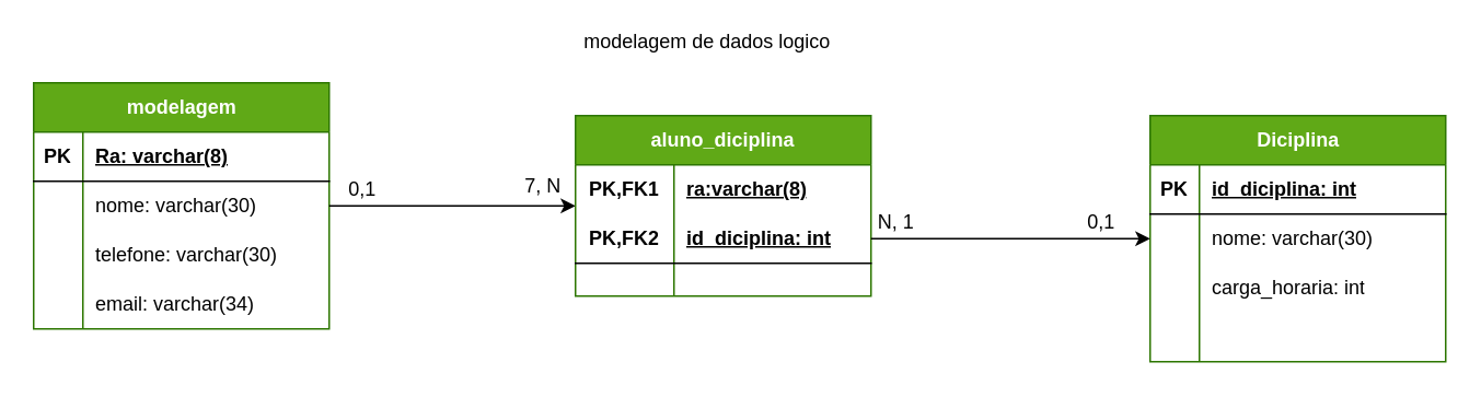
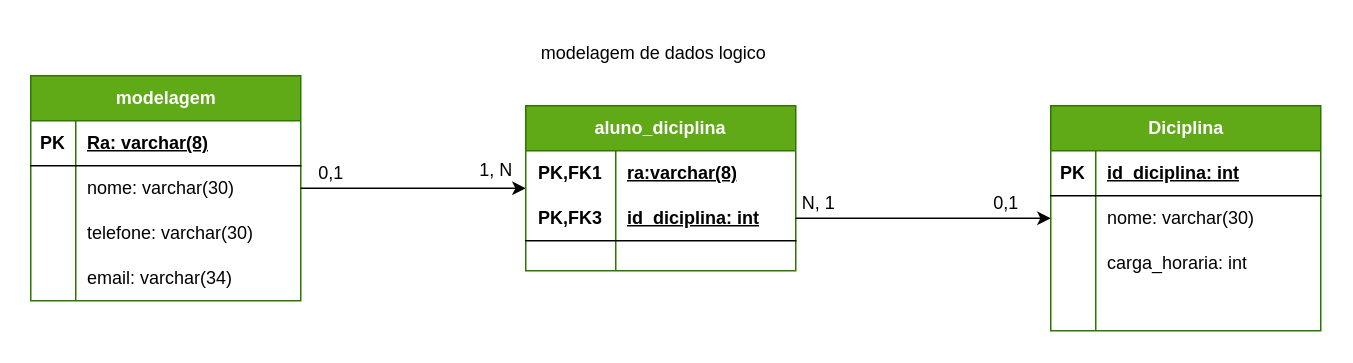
  <mxCell id="0" />
  <mxCell id="1" parent="0" />
  <mxCell id="2" value="&lt;font style=&quot;vertical-align: inherit;&quot;&gt;&lt;font style=&quot;vertical-align: inherit;&quot;&gt;&lt;font style=&quot;vertical-align: inherit;&quot;&gt;&lt;font style=&quot;vertical-align: inherit;&quot;&gt;&lt;font style=&quot;vertical-align: inherit;&quot;&gt;&lt;font style=&quot;vertical-align: inherit;&quot;&gt;&lt;font style=&quot;vertical-align: inherit;&quot;&gt;&lt;font style=&quot;vertical-align: inherit;&quot;&gt;&lt;font style=&quot;vertical-align: inherit;&quot;&gt;&lt;font style=&quot;vertical-align: inherit;&quot;&gt;modelagem&lt;/font&gt;&lt;/font&gt;&lt;/font&gt;&lt;/font&gt;&lt;/font&gt;&lt;/font&gt;&lt;/font&gt;&lt;/font&gt;&lt;/font&gt;&lt;/font&gt;" style="shape=table;startSize=30;container=1;collapsible=1;childLayout=tableLayout;fixedRows=1;rowLines=0;fontStyle=1;align=center;resizeLast=1;html=1;fillColor=#60a917;strokeColor=#2D7600;fontColor=#ffffff;" parent="1" vertex="1"><mxGeometry x="20" y="50" width="180" height="150" as="geometry" /></mxCell>
  <mxCell id="3" value="" style="shape=tableRow;horizontal=0;startSize=0;swimlaneHead=0;swimlaneBody=0;fillColor=none;collapsible=0;dropTarget=0;points=[[0,0.5],[1,0.5]];portConstraint=eastwest;top=0;left=0;right=0;bottom=1;" parent="2" vertex="1"><mxGeometry y="30" width="180" height="30" as="geometry" /></mxCell>
  <mxCell id="4" value="PK" style="shape=partialRectangle;connectable=0;fillColor=none;top=0;left=0;bottom=0;right=0;fontStyle=1;overflow=hidden;whiteSpace=wrap;html=1;" parent="3" vertex="1"><mxGeometry width="30" height="30" as="geometry"><mxRectangle width="30" height="30" as="alternateBounds" /></mxGeometry></mxCell>
  <mxCell id="5" value="&lt;font style=&quot;vertical-align: inherit;&quot;&gt;&lt;font style=&quot;vertical-align: inherit;&quot;&gt;Ra: varchar(8)&lt;/font&gt;&lt;/font&gt;" style="shape=partialRectangle;connectable=0;fillColor=none;top=0;left=0;bottom=0;right=0;align=left;spacingLeft=6;fontStyle=5;overflow=hidden;whiteSpace=wrap;html=1;" parent="3" vertex="1"><mxGeometry x="30" width="150" height="30" as="geometry"><mxRectangle width="150" height="30" as="alternateBounds" /></mxGeometry></mxCell>
  <mxCell id="6" value="" style="shape=tableRow;horizontal=0;startSize=0;swimlaneHead=0;swimlaneBody=0;fillColor=none;collapsible=0;dropTarget=0;points=[[0,0.5],[1,0.5]];portConstraint=eastwest;top=0;left=0;right=0;bottom=0;" parent="2" vertex="1"><mxGeometry y="60" width="180" height="30" as="geometry" /></mxCell>
  <mxCell id="7" value="" style="shape=partialRectangle;connectable=0;fillColor=none;top=0;left=0;bottom=0;right=0;editable=1;overflow=hidden;whiteSpace=wrap;html=1;" parent="6" vertex="1"><mxGeometry width="30" height="30" as="geometry"><mxRectangle width="30" height="30" as="alternateBounds" /></mxGeometry></mxCell>
  <mxCell id="8" value="&lt;font style=&quot;vertical-align: inherit;&quot;&gt;&lt;font style=&quot;vertical-align: inherit;&quot;&gt;nome: varchar(30)&lt;/font&gt;&lt;/font&gt;" style="shape=partialRectangle;connectable=0;fillColor=none;top=0;left=0;bottom=0;right=0;align=left;spacingLeft=6;overflow=hidden;whiteSpace=wrap;html=1;" parent="6" vertex="1"><mxGeometry x="30" width="150" height="30" as="geometry"><mxRectangle width="150" height="30" as="alternateBounds" /></mxGeometry></mxCell>
  <mxCell id="9" value="" style="shape=tableRow;horizontal=0;startSize=0;swimlaneHead=0;swimlaneBody=0;fillColor=none;collapsible=0;dropTarget=0;points=[[0,0.5],[1,0.5]];portConstraint=eastwest;top=0;left=0;right=0;bottom=0;" parent="2" vertex="1"><mxGeometry y="90" width="180" height="30" as="geometry" /></mxCell>
  <mxCell id="10" value="" style="shape=partialRectangle;connectable=0;fillColor=none;top=0;left=0;bottom=0;right=0;editable=1;overflow=hidden;whiteSpace=wrap;html=1;" parent="9" vertex="1"><mxGeometry width="30" height="30" as="geometry"><mxRectangle width="30" height="30" as="alternateBounds" /></mxGeometry></mxCell>
  <mxCell id="11" value="&lt;font style=&quot;vertical-align: inherit;&quot;&gt;&lt;font style=&quot;vertical-align: inherit;&quot;&gt;telefone: varchar(30)&lt;/font&gt;&lt;/font&gt;" style="shape=partialRectangle;connectable=0;fillColor=none;top=0;left=0;bottom=0;right=0;align=left;spacingLeft=6;overflow=hidden;whiteSpace=wrap;html=1;" parent="9" vertex="1"><mxGeometry x="30" width="150" height="30" as="geometry"><mxRectangle width="150" height="30" as="alternateBounds" /></mxGeometry></mxCell>
  <mxCell id="12" value="" style="shape=tableRow;horizontal=0;startSize=0;swimlaneHead=0;swimlaneBody=0;fillColor=none;collapsible=0;dropTarget=0;points=[[0,0.5],[1,0.5]];portConstraint=eastwest;top=0;left=0;right=0;bottom=0;" parent="2" vertex="1"><mxGeometry y="120" width="180" height="30" as="geometry" /></mxCell>
  <mxCell id="13" value="" style="shape=partialRectangle;connectable=0;fillColor=none;top=0;left=0;bottom=0;right=0;editable=1;overflow=hidden;whiteSpace=wrap;html=1;" parent="12" vertex="1"><mxGeometry width="30" height="30" as="geometry"><mxRectangle width="30" height="30" as="alternateBounds" /></mxGeometry></mxCell>
  <mxCell id="14" value="&lt;font style=&quot;vertical-align: inherit;&quot;&gt;&lt;font style=&quot;vertical-align: inherit;&quot;&gt;email: varchar(34)&lt;/font&gt;&lt;/font&gt;" style="shape=partialRectangle;connectable=0;fillColor=none;top=0;left=0;bottom=0;right=0;align=left;spacingLeft=6;overflow=hidden;whiteSpace=wrap;html=1;" parent="12" vertex="1"><mxGeometry x="30" width="150" height="30" as="geometry"><mxRectangle width="150" height="30" as="alternateBounds" /></mxGeometry></mxCell>
  <mxCell id="15" style="edgeStyle=orthogonalEdgeStyle;rounded=0;orthogonalLoop=1;jettySize=auto;html=1;" parent="1" source="6" target="16" edge="1"><mxGeometry relative="1" as="geometry"><mxPoint x="440" y="145" as="targetPoint" /></mxGeometry></mxCell>
  <mxCell id="16" value="aluno_diciplina" style="shape=table;startSize=30;container=1;collapsible=1;childLayout=tableLayout;fixedRows=1;rowLines=0;fontStyle=1;align=center;resizeLast=1;html=1;whiteSpace=wrap;fillColor=#60a917;fontColor=#ffffff;strokeColor=#2D7600;" parent="1" vertex="1"><mxGeometry x="350" y="70" width="180" height="110" as="geometry" /></mxCell>
  <mxCell id="17" value="" style="shape=tableRow;horizontal=0;startSize=0;swimlaneHead=0;swimlaneBody=0;fillColor=none;collapsible=0;dropTarget=0;points=[[0,0.5],[1,0.5]];portConstraint=eastwest;top=0;left=0;right=0;bottom=0;html=1;" parent="16" vertex="1"><mxGeometry y="30" width="180" height="30" as="geometry" /></mxCell>
  <mxCell id="18" value="PK,FK1" style="shape=partialRectangle;connectable=0;fillColor=none;top=0;left=0;bottom=0;right=0;fontStyle=1;overflow=hidden;html=1;whiteSpace=wrap;" parent="17" vertex="1"><mxGeometry width="60" height="30" as="geometry"><mxRectangle width="60" height="30" as="alternateBounds" /></mxGeometry></mxCell>
  <mxCell id="19" value="&lt;font style=&quot;vertical-align: inherit;&quot;&gt;&lt;font style=&quot;vertical-align: inherit;&quot;&gt;ra:varchar(8)&lt;/font&gt;&lt;/font&gt;" style="shape=partialRectangle;connectable=0;fillColor=none;top=0;left=0;bottom=0;right=0;align=left;spacingLeft=6;fontStyle=5;overflow=hidden;html=1;whiteSpace=wrap;" parent="17" vertex="1"><mxGeometry x="60" width="120" height="30" as="geometry"><mxRectangle width="120" height="30" as="alternateBounds" /></mxGeometry></mxCell>
  <mxCell id="20" value="" style="shape=tableRow;horizontal=0;startSize=0;swimlaneHead=0;swimlaneBody=0;fillColor=none;collapsible=0;dropTarget=0;points=[[0,0.5],[1,0.5]];portConstraint=eastwest;top=0;left=0;right=0;bottom=1;html=1;" parent="16" vertex="1"><mxGeometry y="60" width="180" height="30" as="geometry" /></mxCell>
- <mxCell id="21" value="PK,FK2" style="shape=partialRectangle;connectable=0;fillColor=none;top=0;left=0;bottom=0;right=0;fontStyle=1;overflow=hidden;html=1;whiteSpace=wrap;" parent="20" vertex="1"><mxGeometry width="60" height="30" as="geometry"><mxRectangle width="60" height="30" as="alternateBounds" /></mxGeometry></mxCell>
+ <mxCell id="21" value="PK,FK3" style="shape=partialRectangle;connectable=0;fillColor=none;top=0;left=0;bottom=0;right=0;fontStyle=1;overflow=hidden;html=1;whiteSpace=wrap;" parent="20" vertex="1"><mxGeometry width="60" height="30" as="geometry"><mxRectangle width="60" height="30" as="alternateBounds" /></mxGeometry></mxCell>
  <mxCell id="22" value="&lt;font style=&quot;vertical-align: inherit;&quot;&gt;&lt;font style=&quot;vertical-align: inherit;&quot;&gt;id_diciplina: int&lt;/font&gt;&lt;/font&gt;" style="shape=partialRectangle;connectable=0;fillColor=none;top=0;left=0;bottom=0;right=0;align=left;spacingLeft=6;fontStyle=5;overflow=hidden;html=1;whiteSpace=wrap;" parent="20" vertex="1"><mxGeometry x="60" width="120" height="30" as="geometry"><mxRectangle width="120" height="30" as="alternateBounds" /></mxGeometry></mxCell>
  <mxCell id="23" value="" style="shape=tableRow;horizontal=0;startSize=0;swimlaneHead=0;swimlaneBody=0;fillColor=none;collapsible=0;dropTarget=0;points=[[0,0.5],[1,0.5]];portConstraint=eastwest;top=0;left=0;right=0;bottom=0;html=1;" parent="16" vertex="1"><mxGeometry y="90" width="180" height="20" as="geometry" /></mxCell>
  <mxCell id="24" value="" style="shape=partialRectangle;connectable=0;fillColor=none;top=0;left=0;bottom=0;right=0;editable=1;overflow=hidden;html=1;whiteSpace=wrap;" parent="23" vertex="1"><mxGeometry width="60" height="20" as="geometry"><mxRectangle width="60" height="20" as="alternateBounds" /></mxGeometry></mxCell>
  <mxCell id="25" value="" style="shape=partialRectangle;connectable=0;fillColor=none;top=0;left=0;bottom=0;right=0;align=left;spacingLeft=6;overflow=hidden;html=1;whiteSpace=wrap;" parent="23" vertex="1"><mxGeometry x="60" width="120" height="20" as="geometry"><mxRectangle width="120" height="20" as="alternateBounds" /></mxGeometry></mxCell>
  <mxCell id="26" value="Diciplina" style="shape=table;startSize=30;container=1;collapsible=1;childLayout=tableLayout;fixedRows=1;rowLines=0;fontStyle=1;align=center;resizeLast=1;html=1;fillColor=#60a917;fontColor=#ffffff;strokeColor=#2D7600;" parent="1" vertex="1"><mxGeometry x="700" y="70" width="180" height="150" as="geometry" /></mxCell>
  <mxCell id="27" value="" style="shape=tableRow;horizontal=0;startSize=0;swimlaneHead=0;swimlaneBody=0;fillColor=none;collapsible=0;dropTarget=0;points=[[0,0.5],[1,0.5]];portConstraint=eastwest;top=0;left=0;right=0;bottom=1;" parent="26" vertex="1"><mxGeometry y="30" width="180" height="30" as="geometry" /></mxCell>
  <mxCell id="28" value="PK" style="shape=partialRectangle;connectable=0;fillColor=none;top=0;left=0;bottom=0;right=0;fontStyle=1;overflow=hidden;whiteSpace=wrap;html=1;" parent="27" vertex="1"><mxGeometry width="30" height="30" as="geometry"><mxRectangle width="30" height="30" as="alternateBounds" /></mxGeometry></mxCell>
  <mxCell id="29" value="id_diciplina: int" style="shape=partialRectangle;connectable=0;fillColor=none;top=0;left=0;bottom=0;right=0;align=left;spacingLeft=6;fontStyle=5;overflow=hidden;whiteSpace=wrap;html=1;" parent="27" vertex="1"><mxGeometry x="30" width="150" height="30" as="geometry"><mxRectangle width="150" height="30" as="alternateBounds" /></mxGeometry></mxCell>
  <mxCell id="30" value="" style="shape=tableRow;horizontal=0;startSize=0;swimlaneHead=0;swimlaneBody=0;fillColor=none;collapsible=0;dropTarget=0;points=[[0,0.5],[1,0.5]];portConstraint=eastwest;top=0;left=0;right=0;bottom=0;" parent="26" vertex="1"><mxGeometry y="60" width="180" height="30" as="geometry" /></mxCell>
  <mxCell id="31" value="" style="shape=partialRectangle;connectable=0;fillColor=none;top=0;left=0;bottom=0;right=0;editable=1;overflow=hidden;whiteSpace=wrap;html=1;" parent="30" vertex="1"><mxGeometry width="30" height="30" as="geometry"><mxRectangle width="30" height="30" as="alternateBounds" /></mxGeometry></mxCell>
  <mxCell id="32" value="nome: varchar(30)" style="shape=partialRectangle;connectable=0;fillColor=none;top=0;left=0;bottom=0;right=0;align=left;spacingLeft=6;overflow=hidden;whiteSpace=wrap;html=1;" parent="30" vertex="1"><mxGeometry x="30" width="150" height="30" as="geometry"><mxRectangle width="150" height="30" as="alternateBounds" /></mxGeometry></mxCell>
  <mxCell id="33" value="" style="shape=tableRow;horizontal=0;startSize=0;swimlaneHead=0;swimlaneBody=0;fillColor=none;collapsible=0;dropTarget=0;points=[[0,0.5],[1,0.5]];portConstraint=eastwest;top=0;left=0;right=0;bottom=0;" parent="26" vertex="1"><mxGeometry y="90" width="180" height="30" as="geometry" /></mxCell>
  <mxCell id="34" value="" style="shape=partialRectangle;connectable=0;fillColor=none;top=0;left=0;bottom=0;right=0;editable=1;overflow=hidden;whiteSpace=wrap;html=1;" parent="33" vertex="1"><mxGeometry width="30" height="30" as="geometry"><mxRectangle width="30" height="30" as="alternateBounds" /></mxGeometry></mxCell>
  <mxCell id="35" value="carga_horaria: int" style="shape=partialRectangle;connectable=0;fillColor=none;top=0;left=0;bottom=0;right=0;align=left;spacingLeft=6;overflow=hidden;whiteSpace=wrap;html=1;" parent="33" vertex="1"><mxGeometry x="30" width="150" height="30" as="geometry"><mxRectangle width="150" height="30" as="alternateBounds" /></mxGeometry></mxCell>
  <mxCell id="36" value="" style="shape=tableRow;horizontal=0;startSize=0;swimlaneHead=0;swimlaneBody=0;fillColor=none;collapsible=0;dropTarget=0;points=[[0,0.5],[1,0.5]];portConstraint=eastwest;top=0;left=0;right=0;bottom=0;" parent="26" vertex="1"><mxGeometry y="120" width="180" height="30" as="geometry" /></mxCell>
  <mxCell id="37" value="" style="shape=partialRectangle;connectable=0;fillColor=none;top=0;left=0;bottom=0;right=0;editable=1;overflow=hidden;whiteSpace=wrap;html=1;" parent="36" vertex="1"><mxGeometry width="30" height="30" as="geometry"><mxRectangle width="30" height="30" as="alternateBounds" /></mxGeometry></mxCell>
  <mxCell id="38" value="" style="shape=partialRectangle;connectable=0;fillColor=none;top=0;left=0;bottom=0;right=0;align=left;spacingLeft=6;overflow=hidden;whiteSpace=wrap;html=1;" parent="36" vertex="1"><mxGeometry x="30" width="150" height="30" as="geometry"><mxRectangle width="150" height="30" as="alternateBounds" /></mxGeometry></mxCell>
  <mxCell id="39" style="edgeStyle=orthogonalEdgeStyle;rounded=0;orthogonalLoop=1;jettySize=auto;html=1;exitX=1;exitY=0.5;exitDx=0;exitDy=0;" parent="1" source="20" target="30" edge="1"><mxGeometry relative="1" as="geometry"><mxPoint x="580" y="145.143" as="targetPoint" /></mxGeometry></mxCell>
  <mxCell id="40" value="0,1" style="text;html=1;align=center;verticalAlign=middle;resizable=0;points=[];autosize=1;strokeColor=none;fillColor=none;" parent="1" vertex="1"><mxGeometry x="200" y="100" width="40" height="30" as="geometry" /></mxCell>
- <mxCell id="41" value="7, N" style="text;html=1;align=center;verticalAlign=middle;resizable=0;points=[];autosize=1;strokeColor=none;fillColor=none;" parent="1" vertex="1"><mxGeometry x="305" y="98" width="50" height="30" as="geometry" /></mxCell>
+ <mxCell id="41" value="1, N" style="text;html=1;align=center;verticalAlign=middle;resizable=0;points=[];autosize=1;strokeColor=none;fillColor=none;" parent="1" vertex="1"><mxGeometry x="305" y="98" width="50" height="30" as="geometry" /></mxCell>
  <mxCell id="42" value="0,1" style="text;html=1;align=center;verticalAlign=middle;resizable=0;points=[];autosize=1;strokeColor=none;fillColor=none;" parent="1" vertex="1"><mxGeometry x="650" y="120" width="40" height="30" as="geometry" /></mxCell>
  <mxCell id="43" value="N, 1" style="text;html=1;align=center;verticalAlign=middle;resizable=0;points=[];autosize=1;strokeColor=none;fillColor=none;" parent="1" vertex="1"><mxGeometry x="520" y="120" width="50" height="30" as="geometry" /></mxCell>
- <mxCell id="44" value="modelagem de dados logico" style="text;html=1;align=center;verticalAlign=middle;resizable=0;points=[];autosize=1;strokeColor=none;fillColor=none;" parent="1" vertex="1"><mxGeometry x="345" y="10" width="170" height="30" as="geometry" /></mxCell>
+ <mxCell id="44" value="modelagem de dados logico" style="text;html=1;align=center;verticalAlign=middle;resizable=0;points=[];autosize=1;strokeColor=none;fillColor=none;" parent="1" vertex="1"><mxGeometry x="350" y="20" width="170" height="30" as="geometry" /></mxCell>
